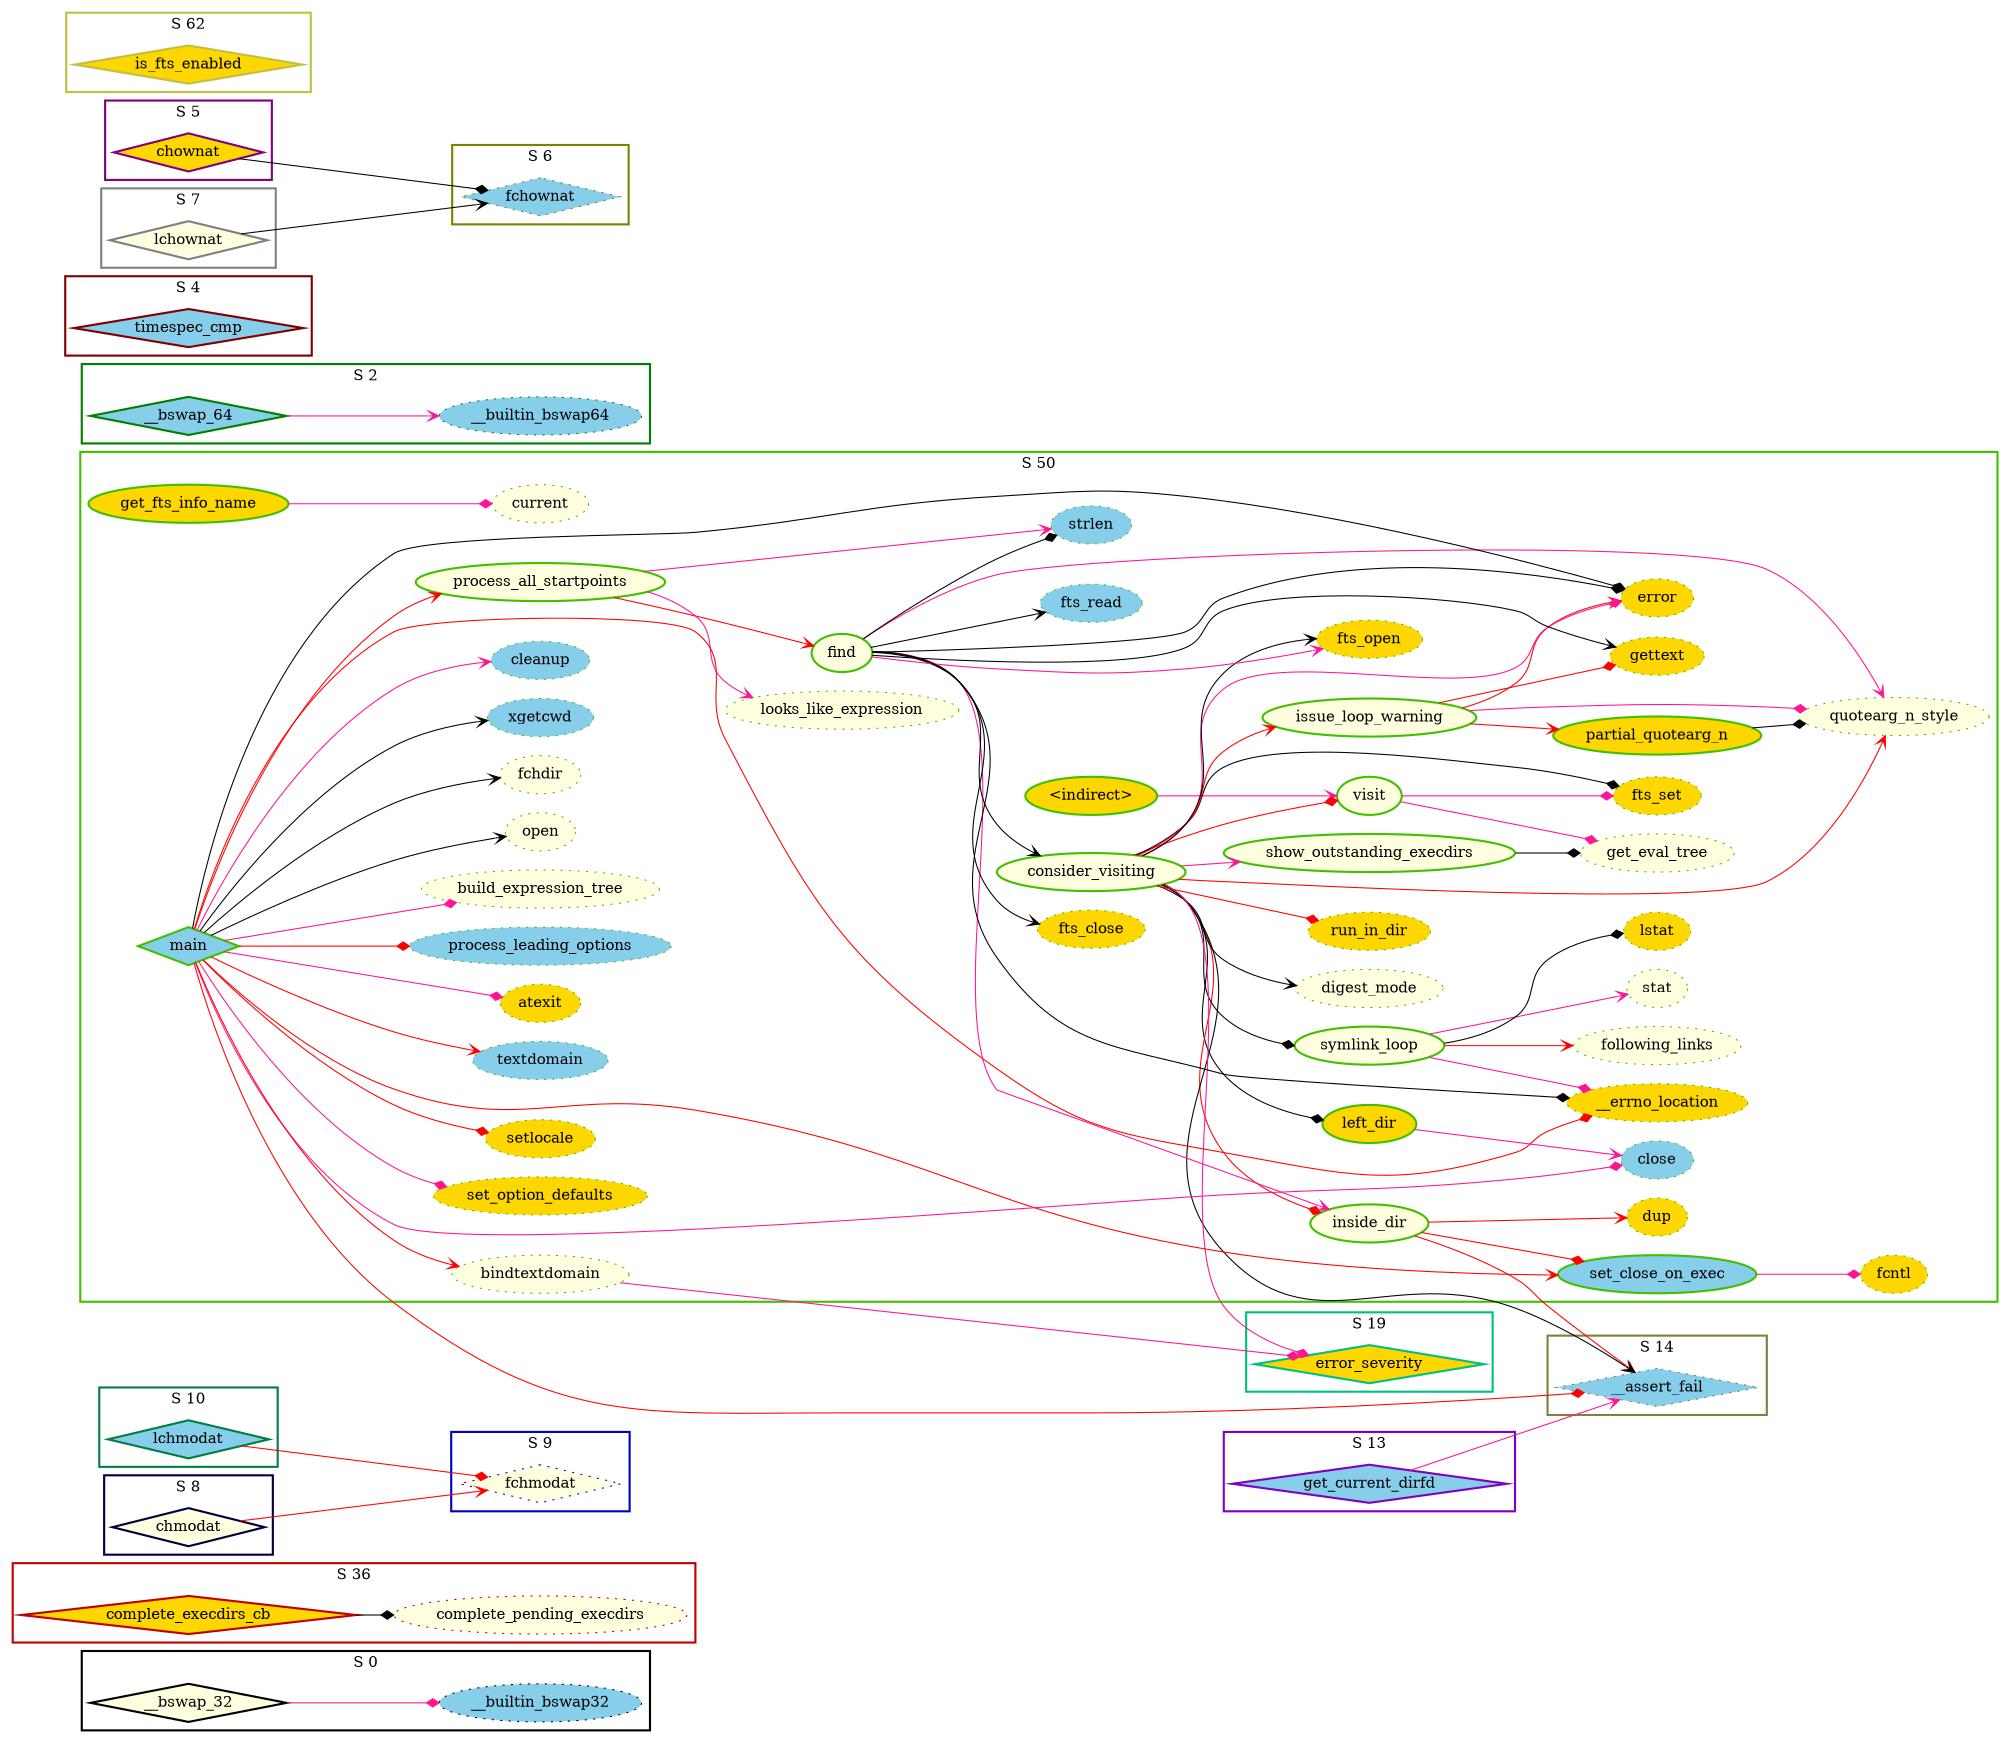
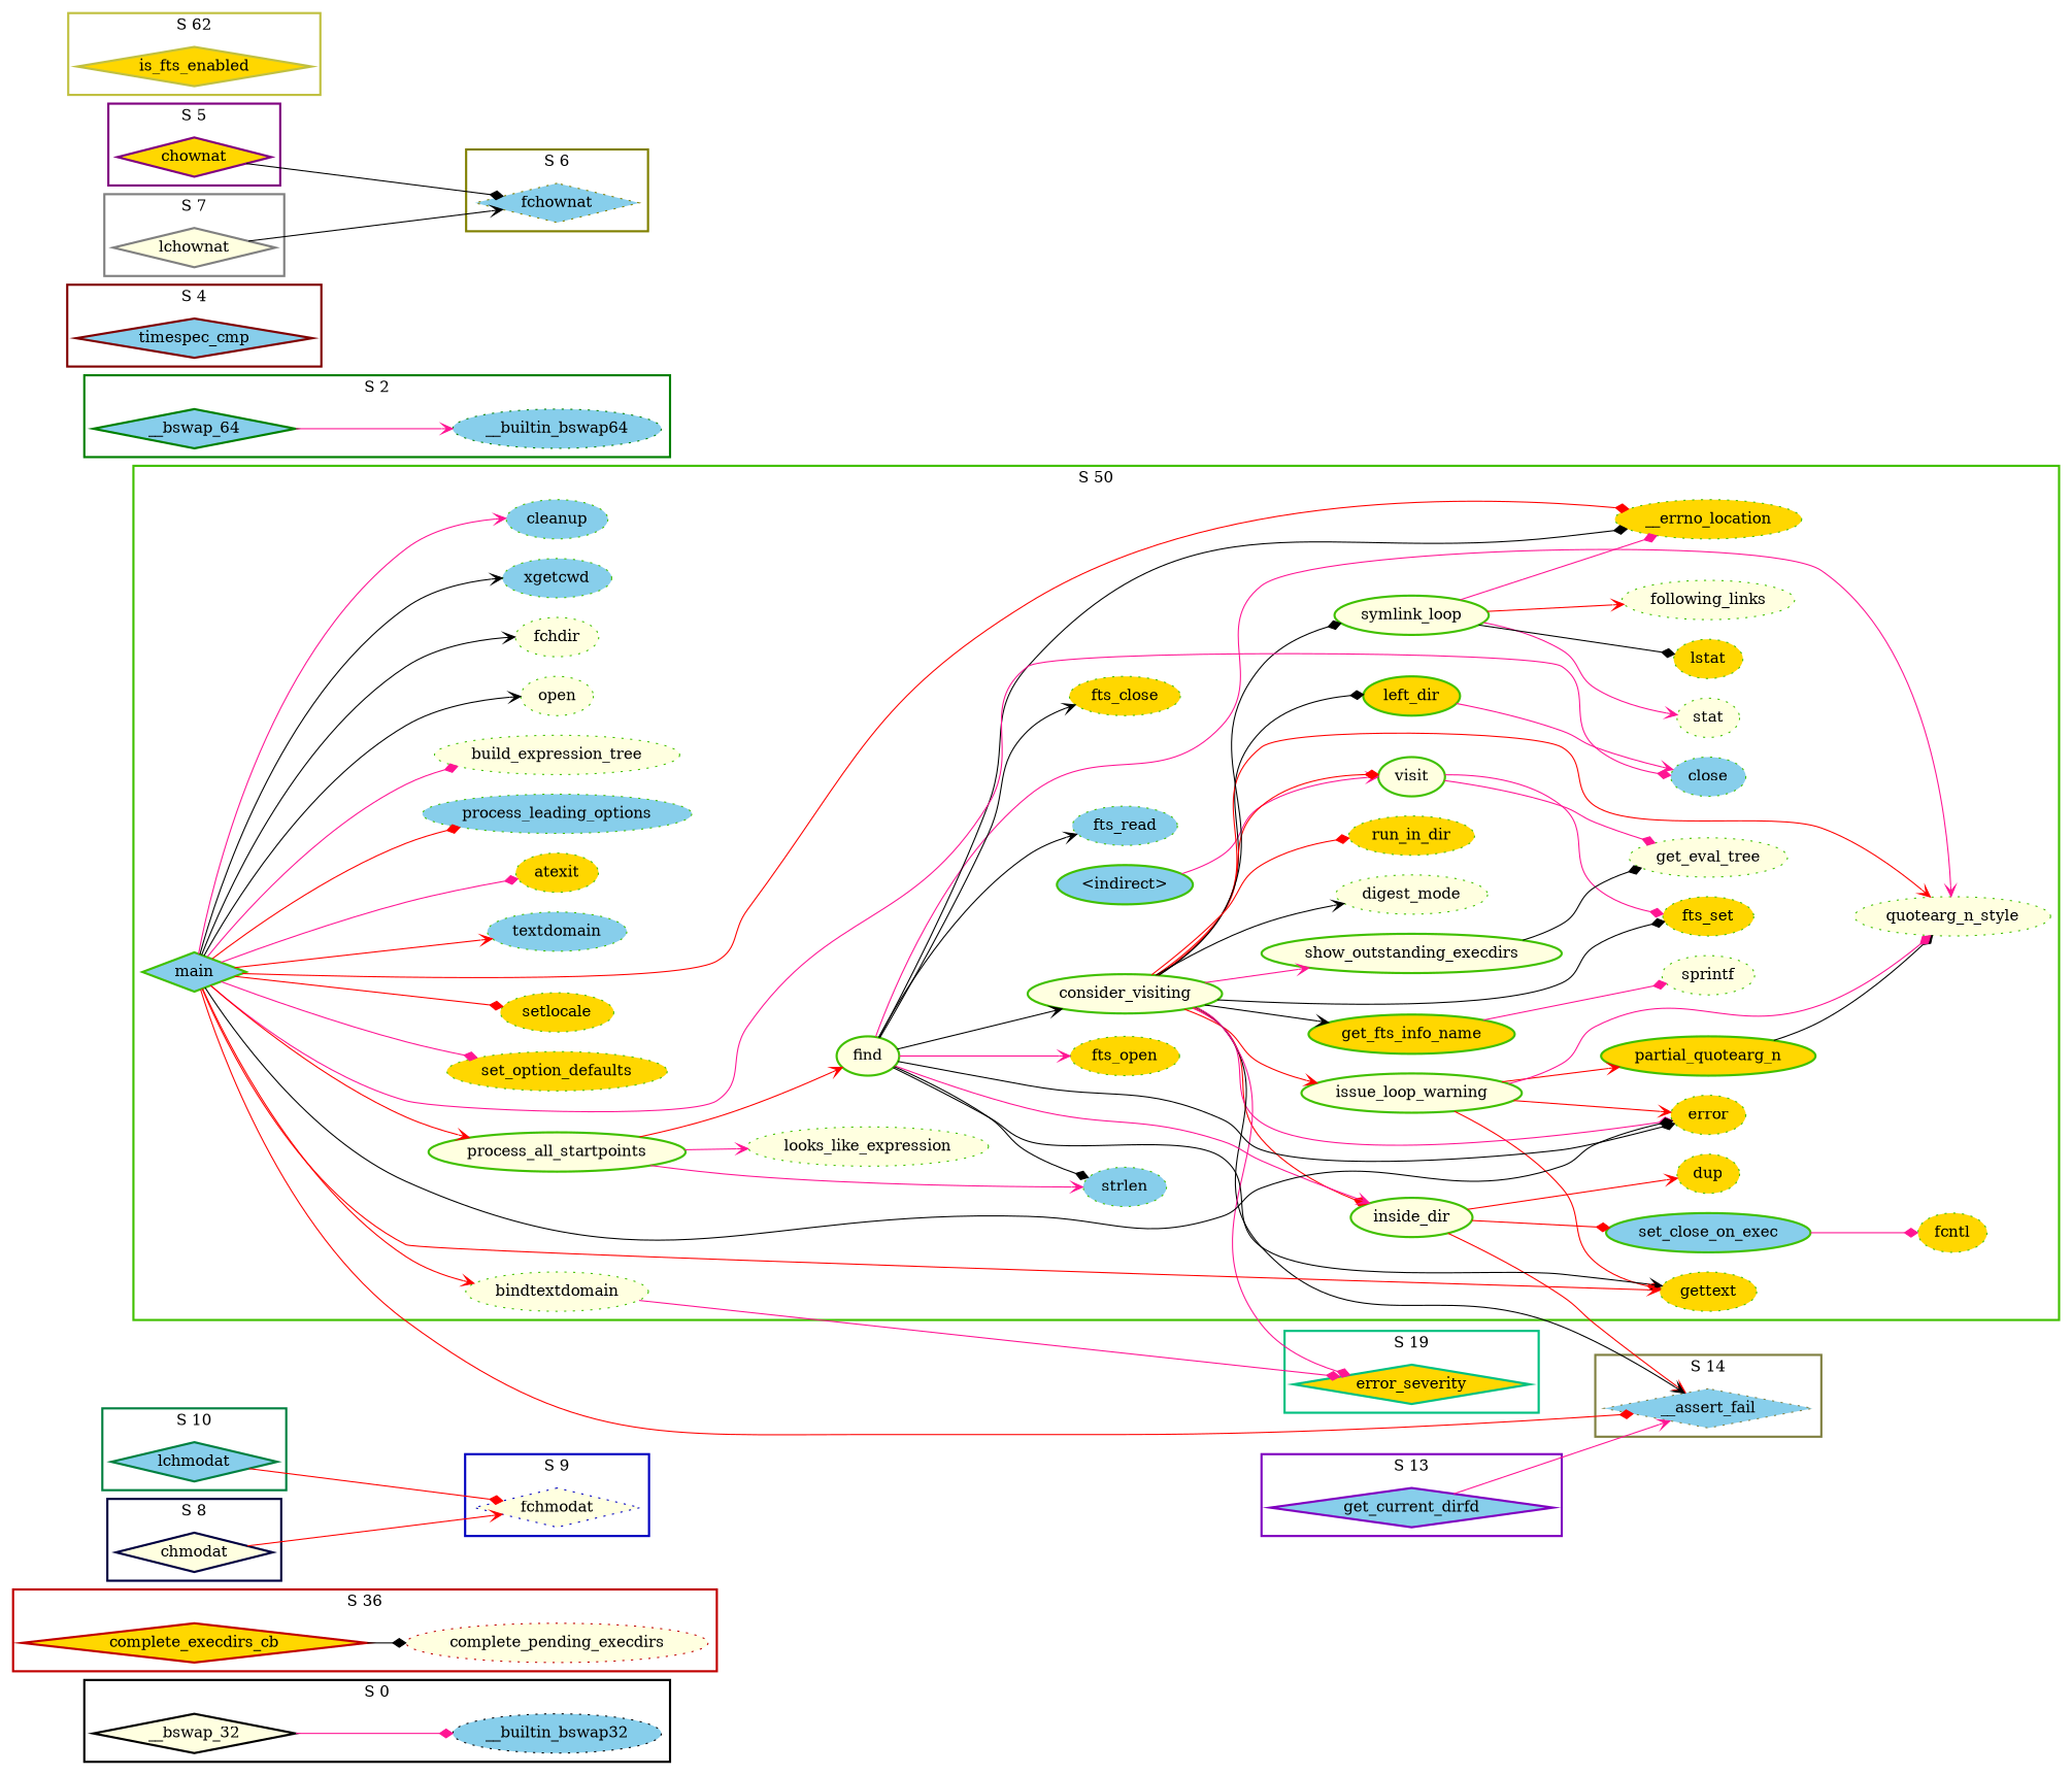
  digraph {
    rankdir=LR
    node [color="#40C000" fillcolor=lightyellow style="dotted,filled"]
    edge [arrowhead=diamond color=deeppink]
    n1 [color="#000000" label=__bswap_32 shape=diamond style="bold,filled"]
    n2 [color="#000000" fillcolor=skyblue label=__builtin_bswap32]
    n3 [color="#C00000" fillcolor=gold label=complete_execdirs_cb shape=diamond style="bold,filled"]
    n4 [color="#C00000" label=complete_pending_execdirs]
    n5 [color="#008040" fillcolor=skyblue label=lchmodat shape=diamond style="bold,filled"]
    n6 [fillcolor=skyblue label=set_close_on_exec style="bold,filled"]
    n7 [fillcolor=gold label=fcntl]
    n8 [fillcolor=gold label=left_dir style="bold,filled"]
    n9 [fillcolor=skyblue label=close]
    n10 [label=inside_dir style="bold,filled"]
    n11 [fillcolor=gold label=dup]
    n12 [fillcolor=gold label=get_fts_info_name style="bold,filled"]
-   n13 [label=current]
+   n13 [label=sprintf]
    n14 [label=visit style="bold,filled"]
    n15 [label=get_eval_tree]
-   n16 [fillcolor=gold label="<indirect>" style="bold,filled"]
+   n16 [fillcolor=skyblue label="<indirect>" style="bold,filled"]
    n17 [fillcolor=gold label=fts_set]
    n18 [fillcolor=gold label=partial_quotearg_n style="bold,filled"]
    n19 [label=quotearg_n_style]
    n20 [label=issue_loop_warning style="bold,filled"]
    n21 [fillcolor=gold label=gettext]
    n22 [fillcolor=gold label=error]
    n23 [label=symlink_loop style="bold,filled"]
    n24 [label=following_links]
    n25 [label=stat]
    n26 [fillcolor=gold label=lstat]
    n27 [fillcolor=gold label=__errno_location]
    n28 [label=show_outstanding_execdirs style="bold,filled"]
    n29 [label=consider_visiting style="bold,filled"]
    n30 [label=digest_mode]
    n31 [fillcolor=gold label=run_in_dir]
    n32 [label=find style="bold,filled"]
    n33 [fillcolor=skyblue label=strlen]
    n34 [fillcolor=gold label=fts_open]
    n35 [fillcolor=skyblue label=fts_read]
    n36 [fillcolor=gold label=fts_close]
    n37 [label=process_all_startpoints style="bold,filled"]
    n38 [label=looks_like_expression]
    n39 [fillcolor=skyblue label=main shape=diamond style="bold,filled"]
    n40 [fillcolor=gold label=set_option_defaults]
    n41 [fillcolor=gold label=setlocale]
    n42 [label=bindtextdomain]
    n43 [fillcolor=skyblue label=textdomain]
    n44 [fillcolor=gold label=atexit]
    n45 [fillcolor=skyblue label=process_leading_options]
    n46 [label=build_expression_tree]
    n47 [label=open]
    n48 [label=fchdir]
    n49 [fillcolor=skyblue label=xgetcwd]
    n50 [fillcolor=skyblue label=cleanup]
    n51 [color="#008000" fillcolor=skyblue label=__bswap_64 shape=diamond style="bold,filled"]
    n52 [color="#008000" fillcolor=skyblue label=__builtin_bswap64]
    n53 [color="#800000" fillcolor=skyblue label=timespec_cmp shape=diamond style="bold,filled"]
    n54 [color="#8000C0" fillcolor=skyblue label=get_current_dirfd shape=diamond style="bold,filled"]
    n55 [color="#800080" fillcolor=gold label=chownat shape=diamond style="bold,filled"]
    n56 [color="#808040" fillcolor=skyblue label=__assert_fail shape=diamond]
    n57 [color="#808000" fillcolor=skyblue label=fchownat shape=diamond]
    n58 [color="#808080" label=lchownat shape=diamond style="bold,filled"]
    n59 [color="#C0C040" fillcolor=gold label=is_fts_enabled shape=diamond style="bold,filled"]
    n60 [color="#000040" label=chmodat shape=diamond style="bold,filled"]
    n61 [color="#0000C0" label=fchmodat shape=diamond]
    n62 [color="#00C080" fillcolor=gold label=error_severity shape=diamond style="bold,filled"]
    subgraph cluster_1 {
      color="#000000"
      label="S 0"
      style=bold
      n1
      n2
    }
    subgraph cluster_2 {
      color="#C00000"
      label="S 36"
      style=bold
      n3
      n4
    }
    subgraph cluster_3 {
      color="#008040"
      label="S 10"
      style=bold
      n5
    }
    subgraph cluster_4 {
      color="#40C000"
      label="S 50"
      style=bold
      n6
      n7
      n8
      n9
      n10
      n11
      n12
      n13
      n14
      n15
      n16
      n17
      n18
      n19
      n20
      n21
      n22
      n23
      n24
      n25
      n26
      n27
      n28
      n29
      n30
      n31
      n32
      n33
      n34
      n35
      n36
      n37
      n38
      n39
      n40
      n41
      n42
      n43
      n44
      n45
      n46
      n47
      n48
      n49
      n50
    }
    subgraph cluster_5 {
      color="#008000"
      label="S 2"
      style=bold
      n51
      n52
    }
    subgraph cluster_6 {
      color="#800000"
      label="S 4"
      style=bold
      n53
    }
    subgraph cluster_7 {
      color="#8000C0"
      label="S 13"
      style=bold
      n54
    }
    subgraph cluster_8 {
      color="#800080"
      label="S 5"
      style=bold
      n55
    }
    subgraph cluster_9 {
      color="#808040"
      label="S 14"
      style=bold
      n56
    }
    subgraph cluster_10 {
      color="#808000"
      label="S 6"
      style=bold
      n57
    }
    subgraph cluster_11 {
      color="#808080"
      label="S 7"
      style=bold
      n58
    }
    subgraph cluster_12 {
      color="#C0C040"
      label="S 62"
      style=bold
      n59
    }
    subgraph cluster_13 {
      color="#000040"
      label="S 8"
      style=bold
      n60
    }
    subgraph cluster_14 {
      color="#0000C0"
      label="S 9"
      style=bold
      n61
    }
    subgraph cluster_15 {
      color="#00C080"
      label="S 19"
      style=bold
      n62
    }
    n1 -> n2
    n3 -> n4 [color=black]
    n5 -> n61 [color=red]
    n6 -> n7
    n8 -> n9 [arrowhead=vee]
    n10 -> n6 [color=red]
    n10 -> n11 [arrowhead=vee color=red]
    n10 -> n56 [arrowhead=vee color=red]
    n12 -> n13
    n14 -> n15
    n14 -> n17
    n16 -> n14 [arrowhead=vee]
    n18 -> n19 [color=black]
    n20 -> n18 [arrowhead=vee color=red]
    n20 -> n19
    n20 -> n21 [color=red]
    n20 -> n22 [arrowhead=vee color=red]
    n23 -> n24 [arrowhead=vee color=red]
    n23 -> n25 [arrowhead=vee]
    n23 -> n26 [color=black]
    n23 -> n27
    n28 -> n15 [color=black]
    n29 -> n8 [color=black]
    n29 -> n10 [color=red]
-   n29 -> n34 [arrowhead=vee color=black]
+   n29 -> n12 [arrowhead=vee color=black]
    n29 -> n14 [color=red]
    n29 -> n17 [color=black]
    n29 -> n19 [arrowhead=vee color=red]
    n29 -> n20 [arrowhead=vee color=red]
    n29 -> n22
    n29 -> n23 [color=black]
    n29 -> n28 [arrowhead=vee]
    n29 -> n30 [arrowhead=vee color=black]
    n29 -> n31 [color=red]
    n29 -> n56 [arrowhead=vee color=black]
    n29 -> n62
    n32 -> n10 [arrowhead=vee]
    n32 -> n19 [arrowhead=vee]
    n32 -> n21 [arrowhead=vee color=black]
    n32 -> n22 [color=black]
    n32 -> n27 [color=black]
    n32 -> n29 [arrowhead=vee color=black]
    n32 -> n33 [color=black]
    n32 -> n34 [arrowhead=vee]
    n32 -> n35 [arrowhead=vee color=black]
    n32 -> n36 [arrowhead=vee color=black]
    n37 -> n32 [arrowhead=vee color=red]
    n37 -> n33 [arrowhead=vee]
    n37 -> n38 [arrowhead=vee]
    n39 -> n9
-   n39 -> n6 [arrowhead=vee color=red]
+   n39 -> n21 [arrowhead=vee color=red]
    n39 -> n22 [color=black]
    n39 -> n27 [color=red]
    n39 -> n37 [arrowhead=vee color=red]
    n39 -> n40
    n39 -> n41 [color=red]
    n39 -> n42 [arrowhead=vee color=red]
    n39 -> n43 [arrowhead=vee color=red]
    n39 -> n44
    n39 -> n45 [color=red]
    n39 -> n46
    n39 -> n47 [arrowhead=vee color=black]
    n39 -> n48 [arrowhead=vee color=black]
    n39 -> n49 [arrowhead=vee color=black]
    n39 -> n50 [arrowhead=vee]
    n39 -> n56 [color=red]
    n42 -> n62
    n51 -> n52 [arrowhead=vee]
    n54 -> n56 [arrowhead=vee]
    n55 -> n57 [color=black]
    n58 -> n57 [arrowhead=vee color=black]
    n60 -> n61 [arrowhead=vee color=red]
  }
